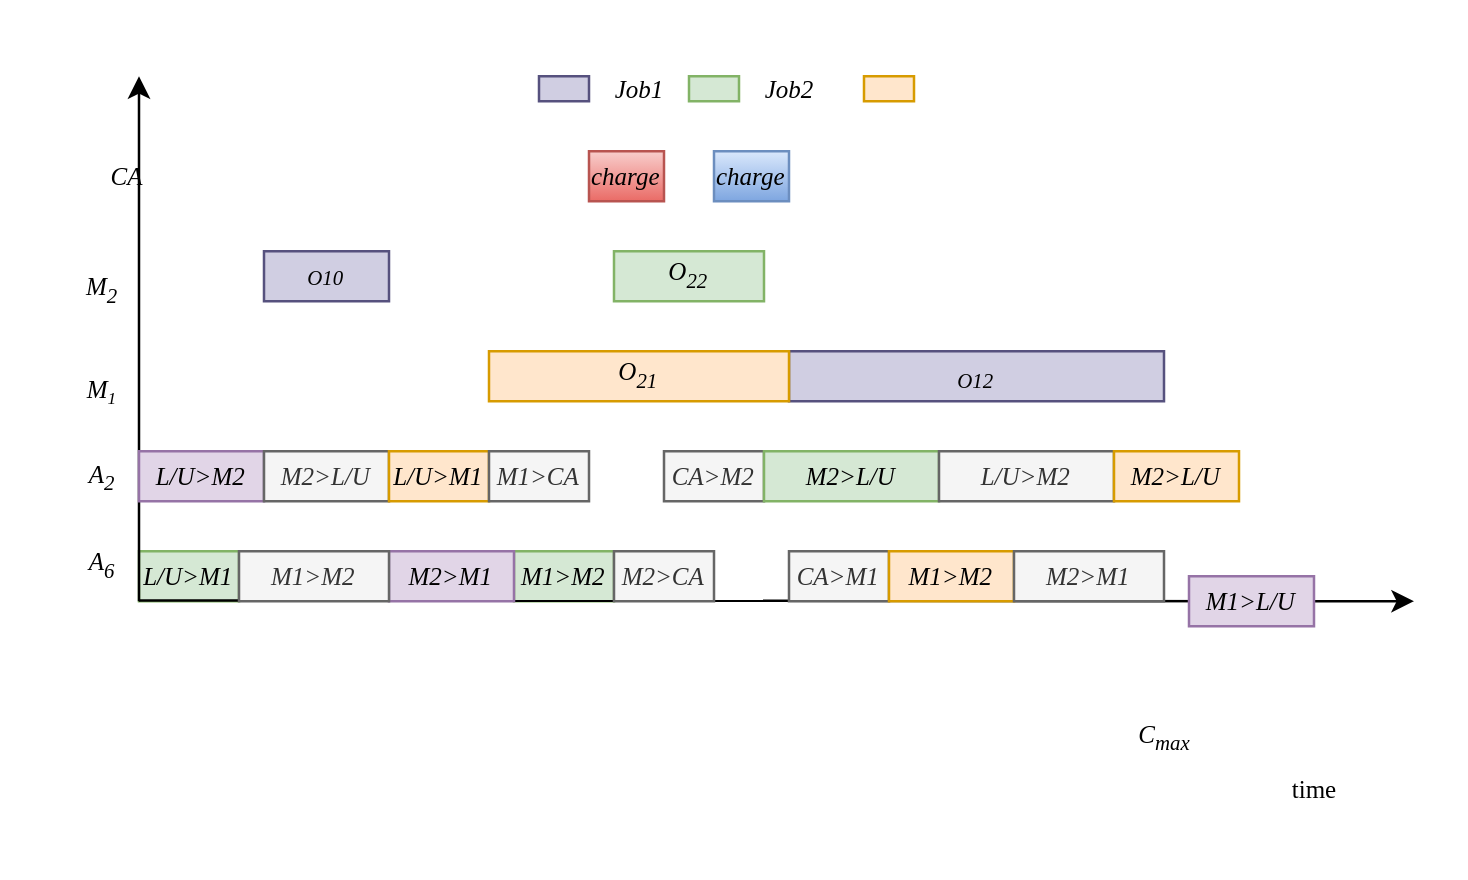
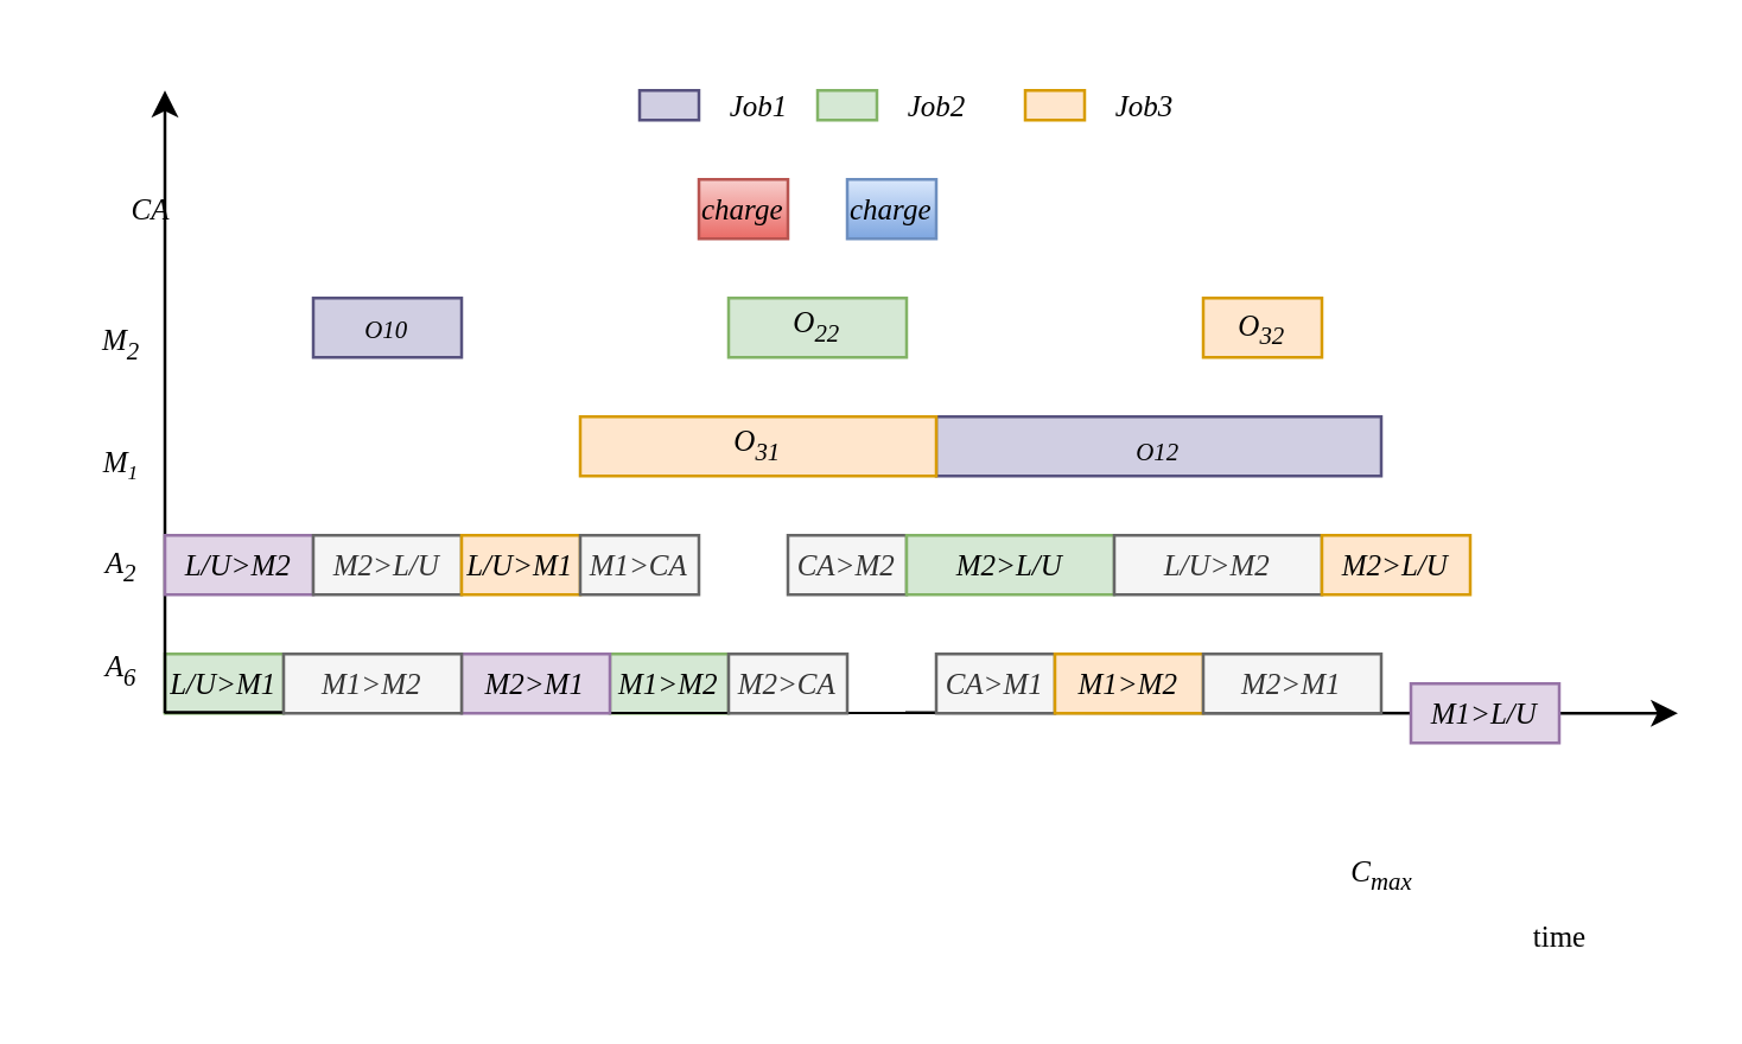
  <mxCell id="0" />
  <mxCell id="1" parent="0" />
  <mxCell id="2" value="M1&amp;gt;M2" style="rounded=0;whiteSpace=wrap;html=1;fontSize=10;fontFamily=Times New Roman;fontStyle=2;fillColor=#d5e8d4;strokeColor=#82b366;fillStyle=solid;" vertex="1" parent="1"><mxGeometry x="205" y="220" width="40" height="20" as="geometry" /></mxCell>
  <mxCell id="3" value="L/U&amp;gt;M1" style="rounded=0;whiteSpace=wrap;html=1;fontFamily=Times New Roman;fontStyle=2;fontSize=10;fillColor=#d5e8d4;strokeColor=#82b366;shadow=0;glass=0;fillStyle=auto;" vertex="1" parent="1"><mxGeometry x="55" y="220" width="40" height="20" as="geometry" /></mxCell>
  <mxCell id="4" value="" style="endArrow=classic;html=1;rounded=0;" edge="1" parent="1"><mxGeometry width="50" height="50" relative="1" as="geometry"><mxPoint x="55" y="239.67" as="sourcePoint" /><mxPoint x="565" y="240" as="targetPoint" /></mxGeometry></mxCell>
  <mxCell id="5" value="" style="endArrow=classic;html=1;rounded=0;" edge="1" parent="1"><mxGeometry width="50" height="50" relative="1" as="geometry"><mxPoint x="55" y="240" as="sourcePoint" /><mxPoint x="55" y="30" as="targetPoint" /></mxGeometry></mxCell>
  <mxCell id="6" value="&lt;font style=&quot;font-size: 10px;&quot; face=&quot;Times New Roman&quot;&gt;&lt;i&gt;A&lt;sub&gt;6&lt;/sub&gt;&lt;/i&gt;&lt;/font&gt;" style="text;html=1;align=center;verticalAlign=middle;resizable=0;points=[];autosize=1;strokeColor=none;fillColor=none;" vertex="1" parent="1"><mxGeometry x="25" y="210" width="30" height="30" as="geometry" /></mxCell>
  <mxCell id="7" value="&lt;font face=&quot;Times New Roman&quot;&gt;&lt;span style=&quot;font-size: 10px;&quot;&gt;&lt;i&gt;A&lt;sub&gt;2&lt;/sub&gt;&lt;/i&gt;&lt;/span&gt;&lt;/font&gt;" style="text;html=1;align=center;verticalAlign=middle;resizable=0;points=[];autosize=1;strokeColor=none;fillColor=none;" vertex="1" parent="1"><mxGeometry x="25" y="175" width="30" height="30" as="geometry" /></mxCell>
  <mxCell id="8" value="&lt;i style=&quot;font-family: &amp;quot;Times New Roman&amp;quot;; font-size: 10px;&quot;&gt;M&lt;/i&gt;&lt;i style=&quot;font-family: &amp;quot;Times New Roman&amp;quot;; font-size: 8.333px;&quot;&gt;&lt;sub&gt;1&lt;/sub&gt;&lt;/i&gt;" style="text;html=1;align=center;verticalAlign=middle;resizable=0;points=[];autosize=1;strokeColor=none;fillColor=none;" vertex="1" parent="1"><mxGeometry x="20" y="140" width="40" height="30" as="geometry" /></mxCell>
  <mxCell id="9" value="&lt;sub&gt;&lt;span&gt;O&lt;/span&gt;12&lt;/sub&gt;" style="rounded=0;whiteSpace=wrap;html=1;fontSize=10;fontFamily=Times New Roman;fontStyle=2;fillColor=#d0cee2;strokeColor=#56517e;" vertex="1" parent="1"><mxGeometry x="315" y="140" width="150" height="20" as="geometry" /></mxCell>
  <mxCell id="10" value="O&lt;sub&gt;22&lt;/sub&gt;" style="rounded=0;whiteSpace=wrap;html=1;fontSize=10;fontStyle=2;fontFamily=Times New Roman;fillColor=#d5e8d4;strokeColor=#82b366;" vertex="1" parent="1"><mxGeometry x="245" y="100" width="60" height="20" as="geometry" /></mxCell>
- <mxCell id="11" value="&lt;font&gt;O&lt;sub&gt;21&lt;/sub&gt;&lt;/font&gt;" style="rounded=0;whiteSpace=wrap;html=1;fontFamily=Times New Roman;fillColor=#ffe6cc;strokeColor=#d79b00;fontStyle=2;fontSize=10;" vertex="1" parent="1"><mxGeometry x="195" y="140" width="120" height="20" as="geometry" /></mxCell>
+ <mxCell id="11" value="&lt;font&gt;O&lt;sub&gt;31&lt;/sub&gt;&lt;/font&gt;" style="rounded=0;whiteSpace=wrap;html=1;fontFamily=Times New Roman;fillColor=#ffe6cc;strokeColor=#d79b00;fontStyle=2;fontSize=10;" vertex="1" parent="1"><mxGeometry x="195" y="140" width="120" height="20" as="geometry" /></mxCell>
  <mxCell id="12" value="charge" style="rounded=0;whiteSpace=wrap;html=1;fontFamily=Times New Roman;fontStyle=2;fontSize=10;fillColor=#f8cecc;strokeColor=#b85450;gradientColor=#ea6b66;" vertex="1" parent="1"><mxGeometry x="235" y="60" width="30" height="20" as="geometry" /></mxCell>
  <mxCell id="13" value="charge" style="rounded=0;whiteSpace=wrap;html=1;fontFamily=Times New Roman;fontStyle=2;fontSize=10;fillColor=#dae8fc;gradientColor=#7ea6e0;strokeColor=#6c8ebf;" vertex="1" parent="1"><mxGeometry x="285" y="60" width="30" height="20" as="geometry" /></mxCell>
+ <mxCell id="14" value="&lt;font style=&quot;font-size: 10px;&quot;&gt;&lt;i&gt;O&lt;sub style=&quot;&quot;&gt;32&lt;/sub&gt;&lt;/i&gt;&lt;/font&gt;" style="rounded=0;whiteSpace=wrap;html=1;fontFamily=Times New Roman;fillColor=#ffe6cc;strokeColor=#d79b00;" vertex="1" parent="1"><mxGeometry x="405" y="100" width="40" height="20" as="geometry" /></mxCell>
  <mxCell id="15" value="" style="rounded=0;whiteSpace=wrap;html=1;fontSize=10;fontFamily=Times New Roman;fontStyle=2;fillColor=#d0cee2;strokeColor=#56517e;" vertex="1" parent="1"><mxGeometry x="215" y="30" width="20" height="10" as="geometry" /></mxCell>
  <mxCell id="16" value="&lt;span style=&quot;font-size: 8.333px;&quot;&gt;O&lt;/span&gt;&lt;span style=&quot;font-size: 8.333px;&quot;&gt;10&lt;/span&gt;" style="rounded=0;whiteSpace=wrap;html=1;fontSize=10;fontFamily=Times New Roman;fontStyle=2;fillColor=#d0cee2;strokeColor=#56517e;" vertex="1" parent="1"><mxGeometry x="105" y="100" width="50" height="20" as="geometry" /></mxCell>
  <mxCell id="17" value="" style="rounded=0;whiteSpace=wrap;html=1;fontSize=10;fontStyle=2;fontFamily=Times New Roman;fillColor=#d5e8d4;strokeColor=#82b366;" vertex="1" parent="1"><mxGeometry x="275" y="30" width="20" height="10" as="geometry" /></mxCell>
  <mxCell id="18" value="" style="rounded=0;whiteSpace=wrap;html=1;fontFamily=Times New Roman;fillColor=#ffe6cc;strokeColor=#d79b00;" vertex="1" parent="1"><mxGeometry x="345" y="30" width="20" height="10" as="geometry" /></mxCell>
  <mxCell id="19" value="Job1" style="text;html=1;align=center;verticalAlign=middle;resizable=0;points=[];autosize=1;strokeColor=none;fillColor=none;fontSize=10;fontFamily=Times New Roman;fontStyle=2" vertex="1" parent="1"><mxGeometry x="235" y="20" width="40" height="30" as="geometry" /></mxCell>
  <mxCell id="20" value="Job2" style="text;html=1;align=center;verticalAlign=middle;resizable=0;points=[];autosize=1;strokeColor=none;fillColor=none;fontSize=10;fontFamily=Times New Roman;fontStyle=2" vertex="1" parent="1"><mxGeometry x="295" y="20" width="40" height="30" as="geometry" /></mxCell>
+ <mxCell id="21" value="Job3" style="text;html=1;align=center;verticalAlign=middle;resizable=0;points=[];autosize=1;strokeColor=none;fillColor=none;fontSize=10;fontFamily=Times New Roman;fontStyle=2" vertex="1" parent="1"><mxGeometry x="365" y="20" width="40" height="30" as="geometry" /></mxCell>
  <mxCell id="22" value="time" style="text;html=1;align=center;verticalAlign=middle;resizable=0;points=[];autosize=1;strokeColor=none;fillColor=none;fontSize=10;fontFamily=Times New Roman;fontStyle=0" vertex="1" parent="1"><mxGeometry x="505" y="300" width="40" height="30" as="geometry" /></mxCell>
  <mxCell id="23" value="C&lt;sub&gt;max&lt;/sub&gt;" style="text;html=1;align=center;verticalAlign=middle;resizable=0;points=[];autosize=1;strokeColor=none;fillColor=none;fontSize=10;fontFamily=Times New Roman;fontStyle=2" vertex="1" parent="1"><mxGeometry x="445" y="280" width="40" height="30" as="geometry" /></mxCell>
  <mxCell id="24" value="&lt;i style=&quot;font-family: &amp;quot;Times New Roman&amp;quot;; font-size: 10px;&quot;&gt;M&lt;sub&gt;2&lt;/sub&gt;&lt;/i&gt;" style="text;html=1;align=center;verticalAlign=middle;resizable=0;points=[];autosize=1;strokeColor=none;fillColor=none;" vertex="1" parent="1"><mxGeometry x="20" y="100" width="40" height="30" as="geometry" /></mxCell>
  <mxCell id="25" value="M2&amp;gt;CA" style="rounded=0;whiteSpace=wrap;html=1;fontSize=10;fontFamily=Times New Roman;fontStyle=2;fillColor=#f5f5f5;strokeColor=#666666;fillStyle=solid;fontColor=#333333;" vertex="1" parent="1"><mxGeometry x="245" y="220" width="40" height="20" as="geometry" /></mxCell>
  <mxCell id="26" value="CA&amp;gt;M1" style="rounded=0;whiteSpace=wrap;html=1;fontSize=10;fontFamily=Times New Roman;fontStyle=2;fillColor=#f5f5f5;strokeColor=#666666;fillStyle=solid;fontColor=#333333;" vertex="1" parent="1"><mxGeometry x="315" y="220" width="40" height="20" as="geometry" /></mxCell>
  <mxCell id="27" value="M2&amp;gt;M1" style="rounded=0;whiteSpace=wrap;html=1;fontSize=10;fontFamily=Times New Roman;fontStyle=2;fillColor=#e1d5e7;strokeColor=#9673a6;fillStyle=solid;" vertex="1" parent="1"><mxGeometry x="155" y="220" width="50" height="20" as="geometry" /></mxCell>
  <mxCell id="28" value="M1&amp;gt;M2" style="rounded=0;whiteSpace=wrap;html=1;fontSize=10;fontFamily=Times New Roman;fontStyle=2;fillColor=#ffe6cc;strokeColor=#d79b00;fillStyle=solid;" vertex="1" parent="1"><mxGeometry x="355" y="220" width="50" height="20" as="geometry" /></mxCell>
  <mxCell id="29" value="M2&amp;gt;M1" style="rounded=0;whiteSpace=wrap;html=1;fontSize=10;fontFamily=Times New Roman;fontStyle=2;fillColor=#f5f5f5;strokeColor=#666666;fillStyle=solid;fontColor=#333333;" vertex="1" parent="1"><mxGeometry x="405" y="220" width="60" height="20" as="geometry" /></mxCell>
  <mxCell id="30" value="M1&amp;gt;L/U" style="rounded=0;whiteSpace=wrap;html=1;fontSize=10;fontFamily=Times New Roman;fontStyle=2;fillColor=#e1d5e7;strokeColor=#9673a6;fillStyle=solid;" vertex="1" parent="1"><mxGeometry x="475" y="230" width="50" height="20" as="geometry" /></mxCell>
  <mxCell id="31" value="L/U&amp;gt;M2" style="rounded=0;whiteSpace=wrap;html=1;fontSize=10;fontFamily=Times New Roman;fontStyle=2;fillColor=#e1d5e7;strokeColor=#9673a6;fillStyle=solid;" vertex="1" parent="1"><mxGeometry x="55" y="180" width="50" height="20" as="geometry" /></mxCell>
  <mxCell id="32" value="M1&amp;gt;M2" style="rounded=0;whiteSpace=wrap;html=1;fontSize=10;fontFamily=Times New Roman;fontStyle=2;fillColor=#f5f5f5;strokeColor=#666666;fillStyle=solid;fontColor=#333333;" vertex="1" parent="1"><mxGeometry x="95" y="220" width="60" height="20" as="geometry" /></mxCell>
  <mxCell id="33" value="M2&amp;gt;L/U" style="rounded=0;whiteSpace=wrap;html=1;fontSize=10;fontFamily=Times New Roman;fontStyle=2;fillColor=#f5f5f5;strokeColor=#666666;fillStyle=solid;fontColor=#333333;" vertex="1" parent="1"><mxGeometry x="105" y="180" width="50" height="20" as="geometry" /></mxCell>
  <mxCell id="34" value="L/U&amp;gt;M1" style="rounded=0;whiteSpace=wrap;html=1;fontSize=10;fontFamily=Times New Roman;fontStyle=2;fillColor=#ffe6cc;strokeColor=#d79b00;fillStyle=solid;" vertex="1" parent="1"><mxGeometry x="155" y="180" width="40" height="20" as="geometry" /></mxCell>
  <mxCell id="35" value="M1&amp;gt;CA" style="rounded=0;whiteSpace=wrap;html=1;fontSize=10;fontFamily=Times New Roman;fontStyle=2;fillColor=#f5f5f5;strokeColor=#666666;fillStyle=solid;fontColor=#333333;" vertex="1" parent="1"><mxGeometry x="195" y="180" width="40" height="20" as="geometry" /></mxCell>
  <mxCell id="36" value="CA&amp;gt;M2" style="rounded=0;whiteSpace=wrap;html=1;fontSize=10;fontFamily=Times New Roman;fontStyle=2;fillColor=#f5f5f5;strokeColor=#666666;fillStyle=solid;fontColor=#333333;" vertex="1" parent="1"><mxGeometry x="265" y="180" width="40" height="20" as="geometry" /></mxCell>
  <mxCell id="37" value="M2&amp;gt;L/U" style="rounded=0;whiteSpace=wrap;html=1;fontSize=10;fontFamily=Times New Roman;fontStyle=2;fillColor=#d5e8d4;strokeColor=#82b366;fillStyle=solid;" vertex="1" parent="1"><mxGeometry x="305" y="180" width="70" height="20" as="geometry" /></mxCell>
  <mxCell id="38" value="L/U&amp;gt;M2" style="rounded=0;whiteSpace=wrap;html=1;fontSize=10;fontFamily=Times New Roman;fontStyle=2;fillColor=#f5f5f5;strokeColor=#666666;fillStyle=solid;fontColor=#333333;" vertex="1" parent="1"><mxGeometry x="375" y="180" width="70" height="20" as="geometry" /></mxCell>
  <mxCell id="39" value="M2&amp;gt;L/U" style="rounded=0;whiteSpace=wrap;html=1;fontSize=10;fontFamily=Times New Roman;fontStyle=2;fillColor=#ffe6cc;strokeColor=#d79b00;fillStyle=solid;" vertex="1" parent="1"><mxGeometry x="445" y="180" width="50" height="20" as="geometry" /></mxCell>
  <mxCell id="40" value="&lt;font face=&quot;Times New Roman&quot;&gt;&lt;span style=&quot;font-size: 10px;&quot;&gt;&lt;i&gt;CA&lt;/i&gt;&lt;/span&gt;&lt;/font&gt;" style="text;html=1;align=center;verticalAlign=middle;resizable=0;points=[];autosize=1;strokeColor=none;fillColor=none;" vertex="1" parent="1"><mxGeometry x="30" y="55" width="40" height="30" as="geometry" /></mxCell>
